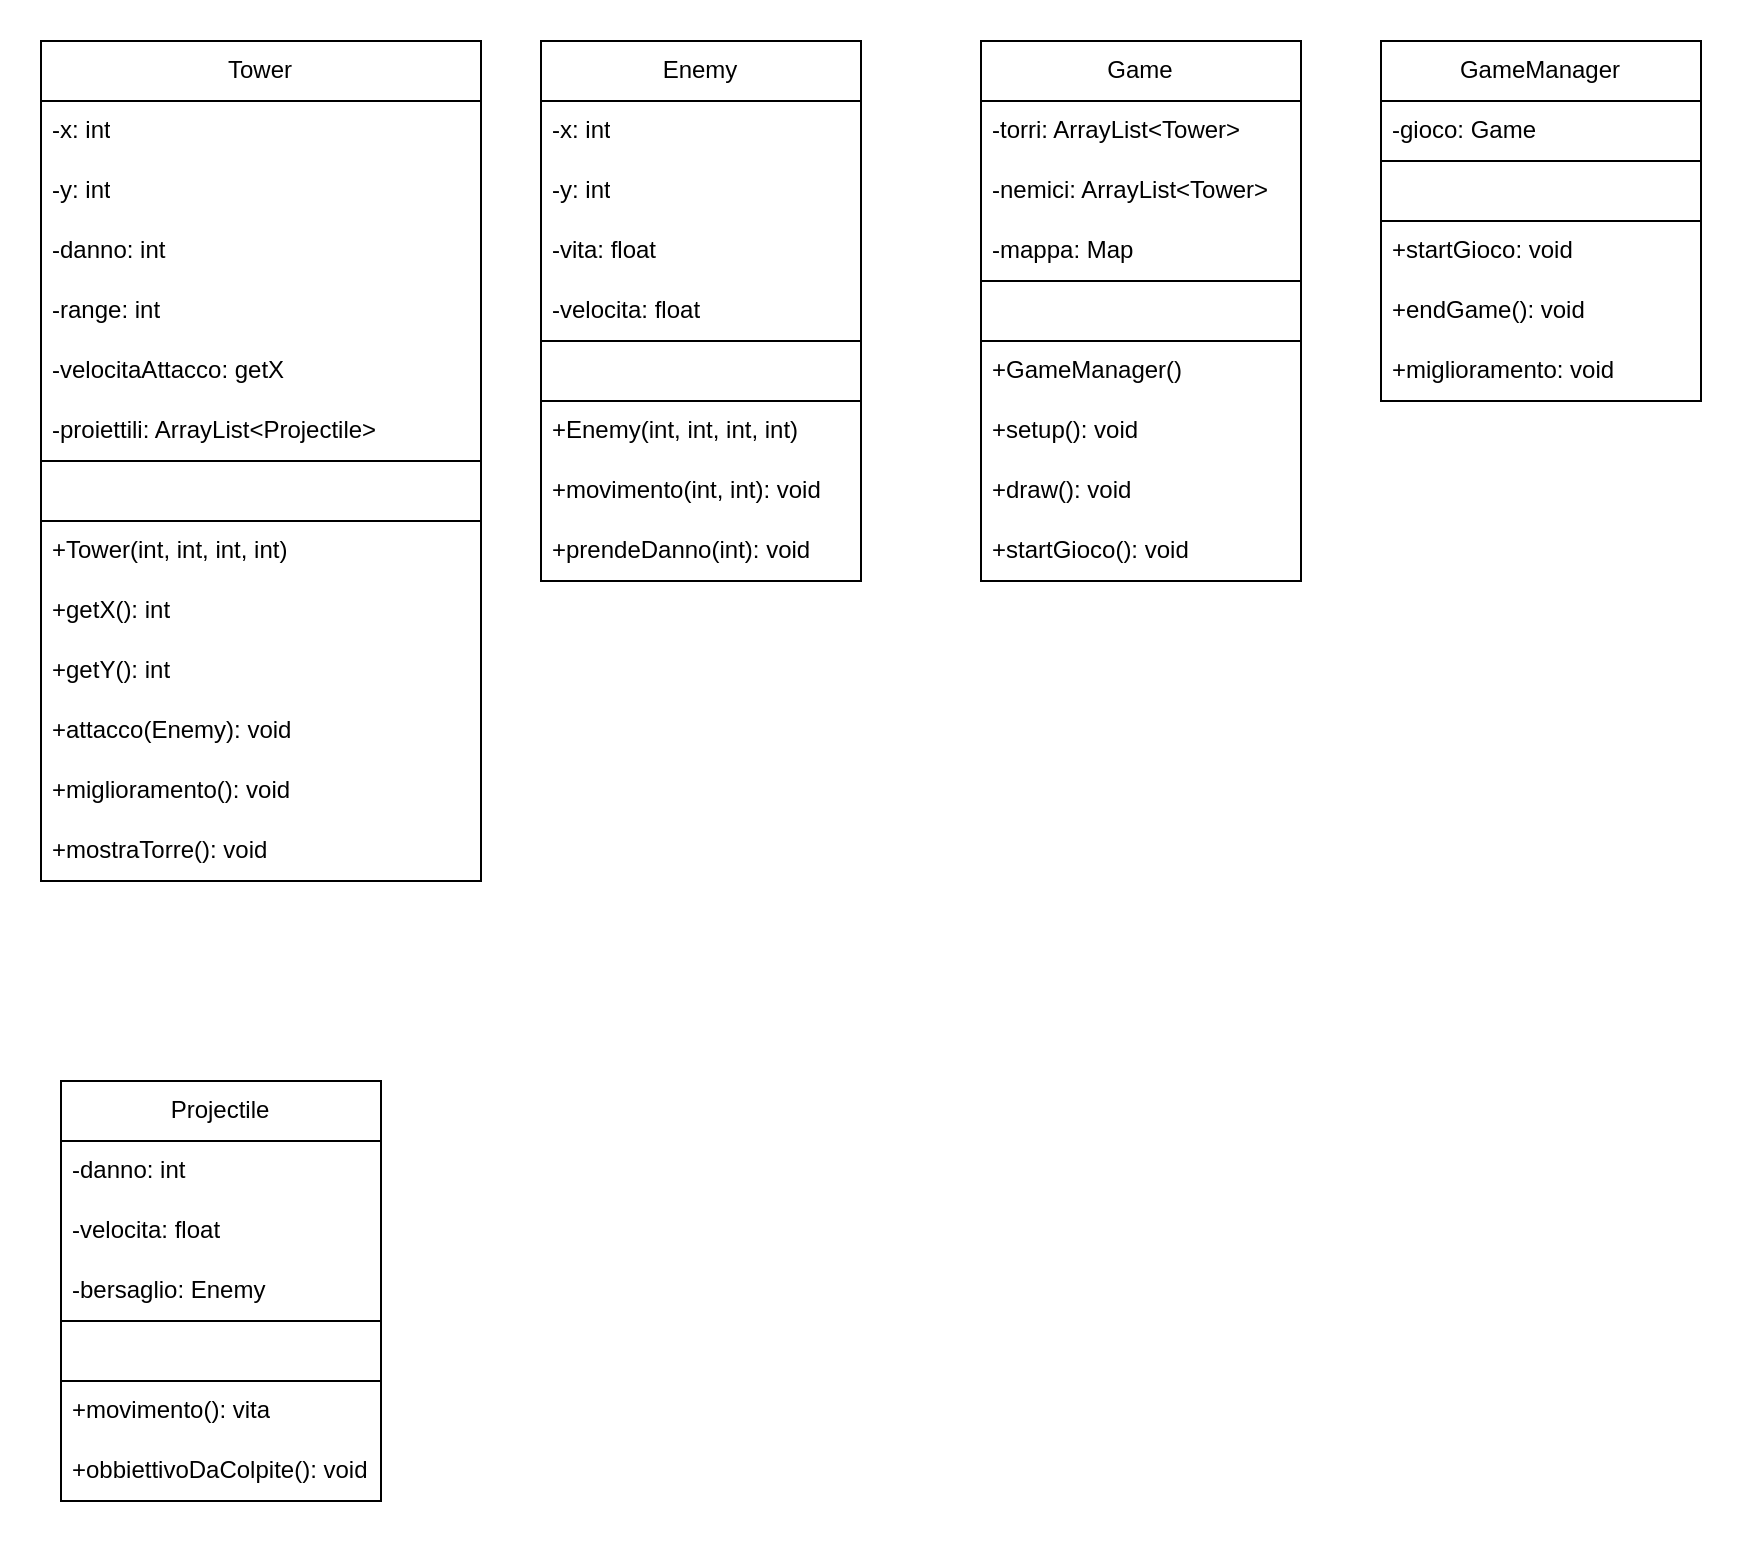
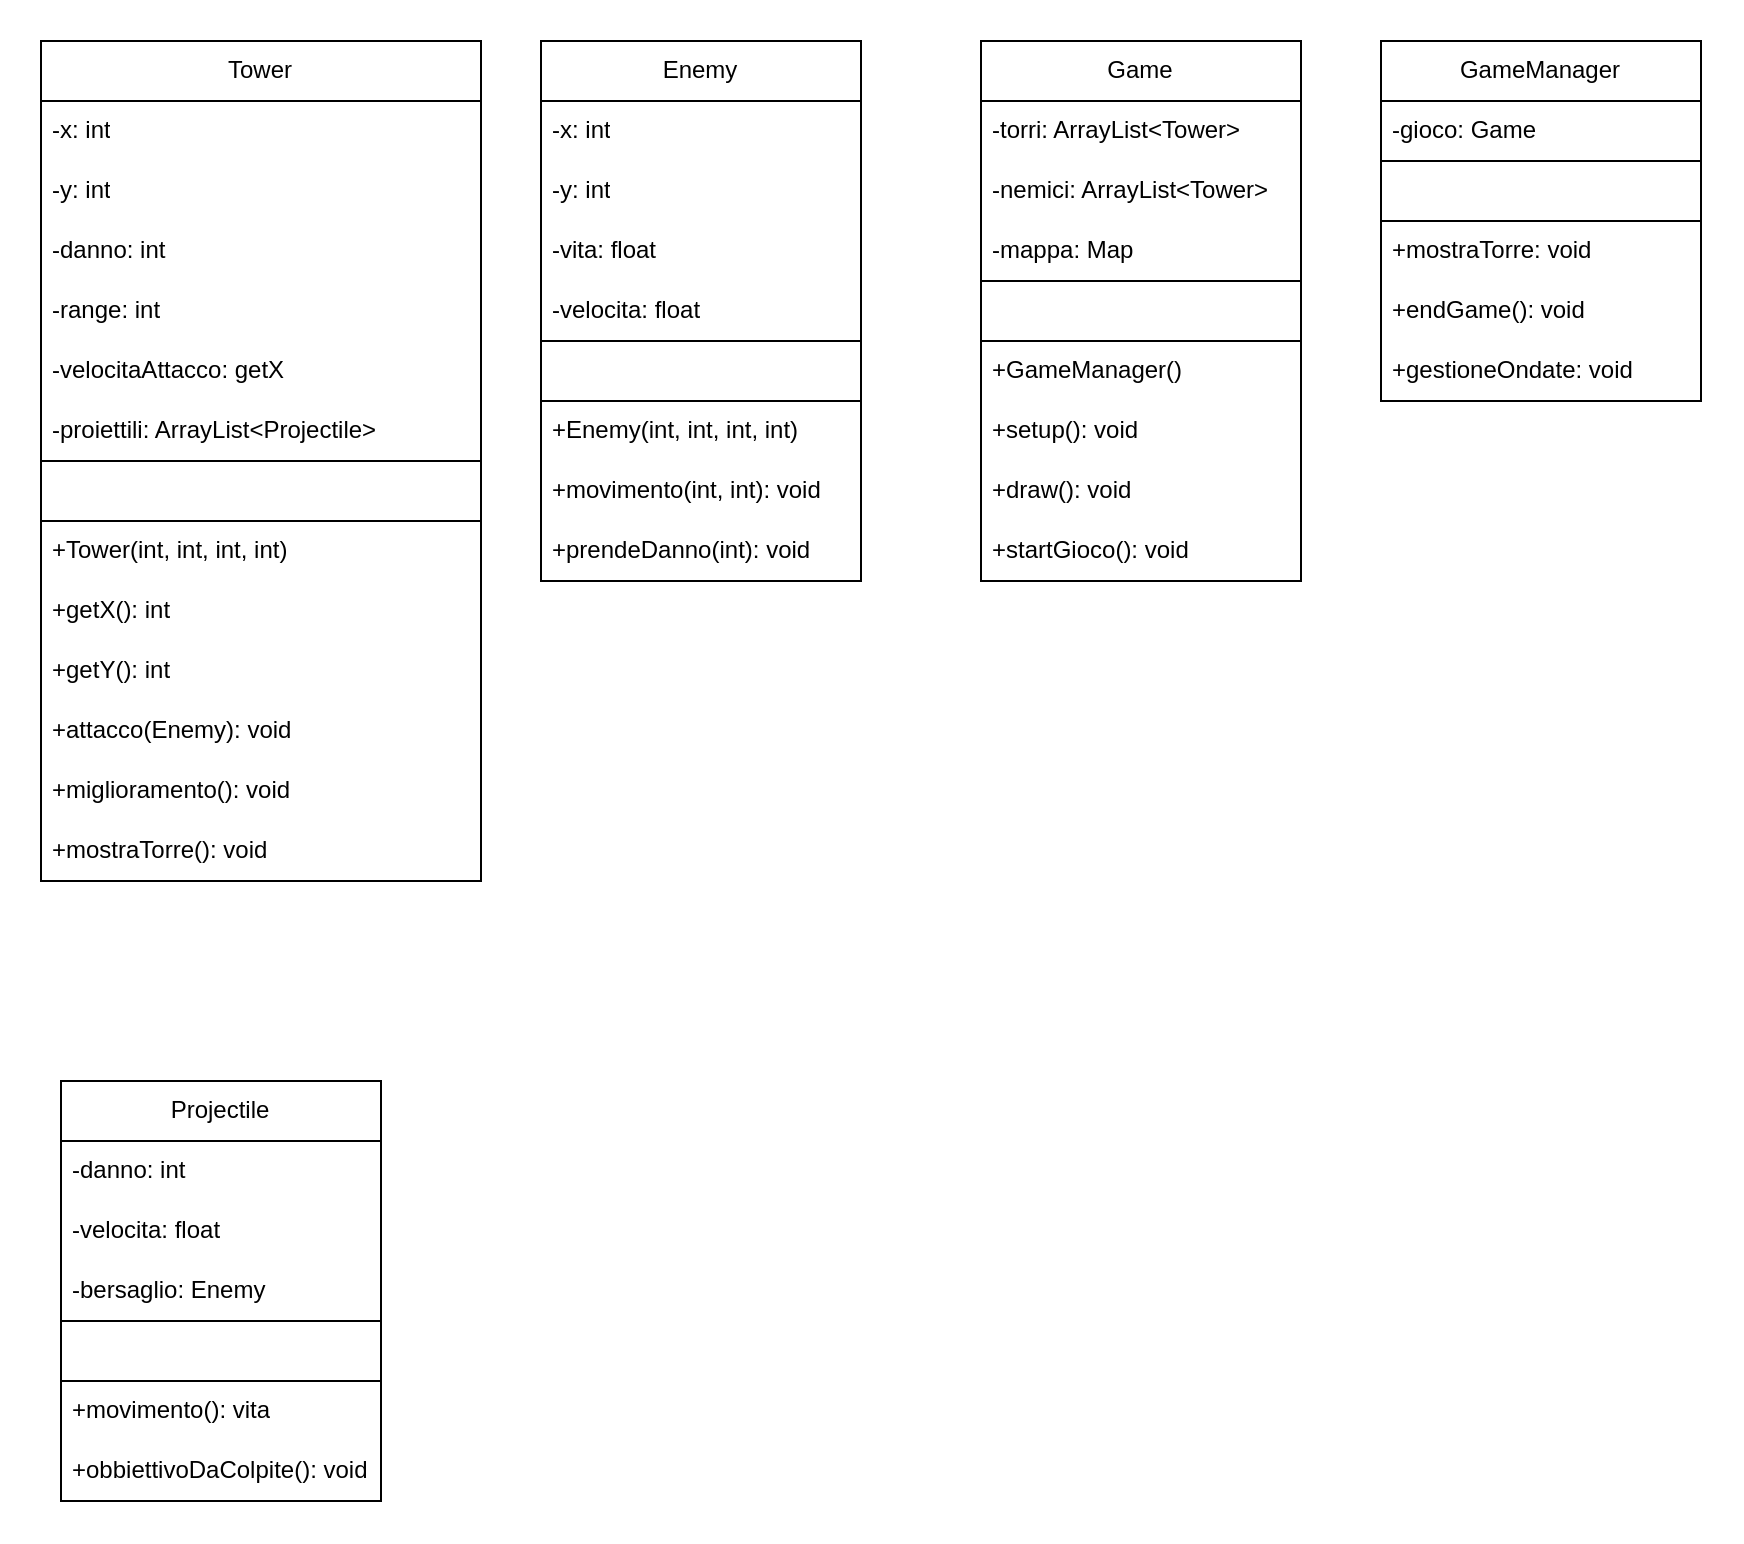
  <mxCell id="0" />
  <mxCell id="1" parent="0" />
  <mxCell id="2" value="Tower" style="swimlane;fontStyle=0;childLayout=stackLayout;horizontal=1;startSize=30;horizontalStack=0;resizeParent=1;resizeParentMax=0;resizeLast=0;collapsible=1;marginBottom=0;whiteSpace=wrap;html=1;" parent="1" vertex="1"><mxGeometry x="20" y="20" width="220" height="420" as="geometry" /></mxCell>
  <mxCell id="3" value="-x: int" style="text;strokeColor=none;fillColor=none;align=left;verticalAlign=middle;spacingLeft=4;spacingRight=4;overflow=hidden;points=[[0,0.5],[1,0.5]];portConstraint=eastwest;rotatable=0;whiteSpace=wrap;html=1;" parent="2" vertex="1"><mxGeometry y="30" width="220" height="30" as="geometry" /></mxCell>
  <mxCell id="4" value="-y: int" style="text;strokeColor=none;fillColor=none;align=left;verticalAlign=middle;spacingLeft=4;spacingRight=4;overflow=hidden;points=[[0,0.5],[1,0.5]];portConstraint=eastwest;rotatable=0;whiteSpace=wrap;html=1;" parent="2" vertex="1"><mxGeometry y="60" width="220" height="30" as="geometry" /></mxCell>
  <mxCell id="5" value="-danno: int" style="text;strokeColor=none;fillColor=none;align=left;verticalAlign=middle;spacingLeft=4;spacingRight=4;overflow=hidden;points=[[0,0.5],[1,0.5]];portConstraint=eastwest;rotatable=0;whiteSpace=wrap;html=1;" parent="2" vertex="1"><mxGeometry y="90" width="220" height="30" as="geometry" /></mxCell>
  <mxCell id="6" value="-range: int" style="text;strokeColor=none;fillColor=none;align=left;verticalAlign=middle;spacingLeft=4;spacingRight=4;overflow=hidden;points=[[0,0.5],[1,0.5]];portConstraint=eastwest;rotatable=0;whiteSpace=wrap;html=1;" parent="2" vertex="1"><mxGeometry y="120" width="220" height="30" as="geometry" /></mxCell>
  <mxCell id="7" value="-velocitaAttacco: getX" style="text;strokeColor=none;fillColor=none;align=left;verticalAlign=middle;spacingLeft=4;spacingRight=4;overflow=hidden;points=[[0,0.5],[1,0.5]];portConstraint=eastwest;rotatable=0;whiteSpace=wrap;html=1;" parent="2" vertex="1"><mxGeometry y="150" width="220" height="30" as="geometry" /></mxCell>
  <mxCell id="8" value="-proiettili: ArrayList&amp;lt;Projectile&amp;gt;" style="text;strokeColor=none;fillColor=none;align=left;verticalAlign=middle;spacingLeft=4;spacingRight=4;overflow=hidden;points=[[0,0.5],[1,0.5]];portConstraint=eastwest;rotatable=0;whiteSpace=wrap;html=1;" vertex="1" parent="2"><mxGeometry y="180" width="220" height="30" as="geometry" /></mxCell>
  <mxCell id="9" value="" style="swimlane;fontStyle=0;childLayout=stackLayout;horizontal=1;startSize=30;horizontalStack=0;resizeParent=1;resizeParentMax=0;resizeLast=0;collapsible=1;marginBottom=0;whiteSpace=wrap;html=1;" parent="2" vertex="1"><mxGeometry y="210" width="220" height="210" as="geometry" /></mxCell>
  <mxCell id="10" value="+Tower(int, int, int, int)" style="text;strokeColor=none;fillColor=none;align=left;verticalAlign=middle;spacingLeft=4;spacingRight=4;overflow=hidden;points=[[0,0.5],[1,0.5]];portConstraint=eastwest;rotatable=0;whiteSpace=wrap;html=1;" parent="9" vertex="1"><mxGeometry y="30" width="220" height="30" as="geometry" /></mxCell>
  <mxCell id="11" value="+getX(): int" style="text;strokeColor=none;fillColor=none;align=left;verticalAlign=middle;spacingLeft=4;spacingRight=4;overflow=hidden;points=[[0,0.5],[1,0.5]];portConstraint=eastwest;rotatable=0;whiteSpace=wrap;html=1;" vertex="1" parent="9"><mxGeometry y="60" width="220" height="30" as="geometry" /></mxCell>
  <mxCell id="12" value="+getY(): int" style="text;strokeColor=none;fillColor=none;align=left;verticalAlign=middle;spacingLeft=4;spacingRight=4;overflow=hidden;points=[[0,0.5],[1,0.5]];portConstraint=eastwest;rotatable=0;whiteSpace=wrap;html=1;" vertex="1" parent="9"><mxGeometry y="90" width="220" height="30" as="geometry" /></mxCell>
  <mxCell id="13" value="+attacco(Enemy): void" style="text;strokeColor=none;fillColor=none;align=left;verticalAlign=middle;spacingLeft=4;spacingRight=4;overflow=hidden;points=[[0,0.5],[1,0.5]];portConstraint=eastwest;rotatable=0;whiteSpace=wrap;html=1;" parent="9" vertex="1"><mxGeometry y="120" width="220" height="30" as="geometry" /></mxCell>
  <mxCell id="14" value="+miglioramento(): void" style="text;strokeColor=none;fillColor=none;align=left;verticalAlign=middle;spacingLeft=4;spacingRight=4;overflow=hidden;points=[[0,0.5],[1,0.5]];portConstraint=eastwest;rotatable=0;whiteSpace=wrap;html=1;" vertex="1" parent="9"><mxGeometry y="150" width="220" height="30" as="geometry" /></mxCell>
  <mxCell id="15" value="+mostraTorre(): void" style="text;strokeColor=none;fillColor=none;align=left;verticalAlign=middle;spacingLeft=4;spacingRight=4;overflow=hidden;points=[[0,0.5],[1,0.5]];portConstraint=eastwest;rotatable=0;whiteSpace=wrap;html=1;" vertex="1" parent="9"><mxGeometry y="180" width="220" height="30" as="geometry" /></mxCell>
  <mxCell id="16" value="Enemy" style="swimlane;fontStyle=0;childLayout=stackLayout;horizontal=1;startSize=30;horizontalStack=0;resizeParent=1;resizeParentMax=0;resizeLast=0;collapsible=1;marginBottom=0;whiteSpace=wrap;html=1;" parent="1" vertex="1"><mxGeometry x="270" y="20" width="160" height="270" as="geometry" /></mxCell>
  <mxCell id="17" value="-x: int" style="text;strokeColor=none;fillColor=none;align=left;verticalAlign=middle;spacingLeft=4;spacingRight=4;overflow=hidden;points=[[0,0.5],[1,0.5]];portConstraint=eastwest;rotatable=0;whiteSpace=wrap;html=1;" parent="16" vertex="1"><mxGeometry y="30" width="160" height="30" as="geometry" /></mxCell>
  <mxCell id="18" value="-y: int" style="text;strokeColor=none;fillColor=none;align=left;verticalAlign=middle;spacingLeft=4;spacingRight=4;overflow=hidden;points=[[0,0.5],[1,0.5]];portConstraint=eastwest;rotatable=0;whiteSpace=wrap;html=1;" parent="16" vertex="1"><mxGeometry y="60" width="160" height="30" as="geometry" /></mxCell>
  <mxCell id="19" value="-vita: float" style="text;strokeColor=none;fillColor=none;align=left;verticalAlign=middle;spacingLeft=4;spacingRight=4;overflow=hidden;points=[[0,0.5],[1,0.5]];portConstraint=eastwest;rotatable=0;whiteSpace=wrap;html=1;" parent="16" vertex="1"><mxGeometry y="90" width="160" height="30" as="geometry" /></mxCell>
  <mxCell id="20" value="-velocita: float" style="text;strokeColor=none;fillColor=none;align=left;verticalAlign=middle;spacingLeft=4;spacingRight=4;overflow=hidden;points=[[0,0.5],[1,0.5]];portConstraint=eastwest;rotatable=0;whiteSpace=wrap;html=1;" parent="16" vertex="1"><mxGeometry y="120" width="160" height="30" as="geometry" /></mxCell>
  <mxCell id="21" value="" style="swimlane;fontStyle=0;childLayout=stackLayout;horizontal=1;startSize=30;horizontalStack=0;resizeParent=1;resizeParentMax=0;resizeLast=0;collapsible=1;marginBottom=0;whiteSpace=wrap;html=1;" parent="16" vertex="1"><mxGeometry y="150" width="160" height="120" as="geometry" /></mxCell>
  <mxCell id="22" value="+Enemy(int, int, int, int)" style="text;strokeColor=none;fillColor=none;align=left;verticalAlign=middle;spacingLeft=4;spacingRight=4;overflow=hidden;points=[[0,0.5],[1,0.5]];portConstraint=eastwest;rotatable=0;whiteSpace=wrap;html=1;" parent="21" vertex="1"><mxGeometry y="30" width="160" height="30" as="geometry" /></mxCell>
  <mxCell id="23" value="+movimento(int, int): void" style="text;strokeColor=none;fillColor=none;align=left;verticalAlign=middle;spacingLeft=4;spacingRight=4;overflow=hidden;points=[[0,0.5],[1,0.5]];portConstraint=eastwest;rotatable=0;whiteSpace=wrap;html=1;" parent="21" vertex="1"><mxGeometry y="60" width="160" height="30" as="geometry" /></mxCell>
  <mxCell id="24" value="+prendeDanno(int): void" style="text;strokeColor=none;fillColor=none;align=left;verticalAlign=middle;spacingLeft=4;spacingRight=4;overflow=hidden;points=[[0,0.5],[1,0.5]];portConstraint=eastwest;rotatable=0;whiteSpace=wrap;html=1;" parent="21" vertex="1"><mxGeometry y="90" width="160" height="30" as="geometry" /></mxCell>
  <mxCell id="25" value="Game" style="swimlane;fontStyle=0;childLayout=stackLayout;horizontal=1;startSize=30;horizontalStack=0;resizeParent=1;resizeParentMax=0;resizeLast=0;collapsible=1;marginBottom=0;whiteSpace=wrap;html=1;" parent="1" vertex="1"><mxGeometry x="490" y="20" width="160" height="270" as="geometry" /></mxCell>
  <mxCell id="26" value="-torri: ArrayList&amp;lt;Tower&amp;gt;" style="text;strokeColor=none;fillColor=none;align=left;verticalAlign=middle;spacingLeft=4;spacingRight=4;overflow=hidden;points=[[0,0.5],[1,0.5]];portConstraint=eastwest;rotatable=0;whiteSpace=wrap;html=1;" parent="25" vertex="1"><mxGeometry y="30" width="160" height="30" as="geometry" /></mxCell>
  <mxCell id="27" value="-nemici: ArrayList&amp;lt;Tower&amp;gt;" style="text;strokeColor=none;fillColor=none;align=left;verticalAlign=middle;spacingLeft=4;spacingRight=4;overflow=hidden;points=[[0,0.5],[1,0.5]];portConstraint=eastwest;rotatable=0;whiteSpace=wrap;html=1;" parent="25" vertex="1"><mxGeometry y="60" width="160" height="30" as="geometry" /></mxCell>
  <mxCell id="28" value="-mappa: Map" style="text;strokeColor=none;fillColor=none;align=left;verticalAlign=middle;spacingLeft=4;spacingRight=4;overflow=hidden;points=[[0,0.5],[1,0.5]];portConstraint=eastwest;rotatable=0;whiteSpace=wrap;html=1;" parent="25" vertex="1"><mxGeometry y="90" width="160" height="30" as="geometry" /></mxCell>
  <mxCell id="29" value="" style="swimlane;fontStyle=0;childLayout=stackLayout;horizontal=1;startSize=30;horizontalStack=0;resizeParent=1;resizeParentMax=0;resizeLast=0;collapsible=1;marginBottom=0;whiteSpace=wrap;html=1;" parent="25" vertex="1"><mxGeometry y="120" width="160" height="150" as="geometry" /></mxCell>
  <mxCell id="30" value="+GameManager()" style="text;strokeColor=none;fillColor=none;align=left;verticalAlign=middle;spacingLeft=4;spacingRight=4;overflow=hidden;points=[[0,0.5],[1,0.5]];portConstraint=eastwest;rotatable=0;whiteSpace=wrap;html=1;" parent="29" vertex="1"><mxGeometry y="30" width="160" height="30" as="geometry" /></mxCell>
  <mxCell id="31" value="+setup(): void" style="text;strokeColor=none;fillColor=none;align=left;verticalAlign=middle;spacingLeft=4;spacingRight=4;overflow=hidden;points=[[0,0.5],[1,0.5]];portConstraint=eastwest;rotatable=0;whiteSpace=wrap;html=1;" parent="29" vertex="1"><mxGeometry y="60" width="160" height="30" as="geometry" /></mxCell>
  <mxCell id="32" value="+draw(): void" style="text;strokeColor=none;fillColor=none;align=left;verticalAlign=middle;spacingLeft=4;spacingRight=4;overflow=hidden;points=[[0,0.5],[1,0.5]];portConstraint=eastwest;rotatable=0;whiteSpace=wrap;html=1;" parent="29" vertex="1"><mxGeometry y="90" width="160" height="30" as="geometry" /></mxCell>
  <mxCell id="33" value="+startGioco(): void" style="text;strokeColor=none;fillColor=none;align=left;verticalAlign=middle;spacingLeft=4;spacingRight=4;overflow=hidden;points=[[0,0.5],[1,0.5]];portConstraint=eastwest;rotatable=0;whiteSpace=wrap;html=1;" parent="29" vertex="1"><mxGeometry y="120" width="160" height="30" as="geometry" /></mxCell>
  <mxCell id="34" value="Projectile" style="swimlane;fontStyle=0;childLayout=stackLayout;horizontal=1;startSize=30;horizontalStack=0;resizeParent=1;resizeParentMax=0;resizeLast=0;collapsible=1;marginBottom=0;whiteSpace=wrap;html=1;" parent="1" vertex="1"><mxGeometry x="30" y="540" width="160" height="210" as="geometry" /></mxCell>
  <mxCell id="35" value="-danno: int" style="text;strokeColor=none;fillColor=none;align=left;verticalAlign=middle;spacingLeft=4;spacingRight=4;overflow=hidden;points=[[0,0.5],[1,0.5]];portConstraint=eastwest;rotatable=0;whiteSpace=wrap;html=1;" parent="34" vertex="1"><mxGeometry y="30" width="160" height="30" as="geometry" /></mxCell>
  <mxCell id="36" value="-velocita: float" style="text;strokeColor=none;fillColor=none;align=left;verticalAlign=middle;spacingLeft=4;spacingRight=4;overflow=hidden;points=[[0,0.5],[1,0.5]];portConstraint=eastwest;rotatable=0;whiteSpace=wrap;html=1;" parent="34" vertex="1"><mxGeometry y="60" width="160" height="30" as="geometry" /></mxCell>
  <mxCell id="37" value="-bersaglio: Enemy" style="text;strokeColor=none;fillColor=none;align=left;verticalAlign=middle;spacingLeft=4;spacingRight=4;overflow=hidden;points=[[0,0.5],[1,0.5]];portConstraint=eastwest;rotatable=0;whiteSpace=wrap;html=1;" parent="34" vertex="1"><mxGeometry y="90" width="160" height="30" as="geometry" /></mxCell>
  <mxCell id="38" value="" style="swimlane;fontStyle=0;childLayout=stackLayout;horizontal=1;startSize=30;horizontalStack=0;resizeParent=1;resizeParentMax=0;resizeLast=0;collapsible=1;marginBottom=0;whiteSpace=wrap;html=1;" parent="34" vertex="1"><mxGeometry y="120" width="160" height="90" as="geometry" /></mxCell>
  <mxCell id="39" value="+movimento(): vita" style="text;strokeColor=none;fillColor=none;align=left;verticalAlign=middle;spacingLeft=4;spacingRight=4;overflow=hidden;points=[[0,0.5],[1,0.5]];portConstraint=eastwest;rotatable=0;whiteSpace=wrap;html=1;" parent="38" vertex="1"><mxGeometry y="30" width="160" height="30" as="geometry" /></mxCell>
  <mxCell id="40" value="+obbiettivoDaColpite(): void" style="text;strokeColor=none;fillColor=none;align=left;verticalAlign=middle;spacingLeft=4;spacingRight=4;overflow=hidden;points=[[0,0.5],[1,0.5]];portConstraint=eastwest;rotatable=0;whiteSpace=wrap;html=1;" parent="38" vertex="1"><mxGeometry y="60" width="160" height="30" as="geometry" /></mxCell>
  <mxCell id="41" value="GameManager" style="swimlane;fontStyle=0;childLayout=stackLayout;horizontal=1;startSize=30;horizontalStack=0;resizeParent=1;resizeParentMax=0;resizeLast=0;collapsible=1;marginBottom=0;whiteSpace=wrap;html=1;" parent="1" vertex="1"><mxGeometry x="690" y="20" width="160" height="180" as="geometry" /></mxCell>
  <mxCell id="42" value="-gioco: Game" style="text;strokeColor=none;fillColor=none;align=left;verticalAlign=middle;spacingLeft=4;spacingRight=4;overflow=hidden;points=[[0,0.5],[1,0.5]];portConstraint=eastwest;rotatable=0;whiteSpace=wrap;html=1;" parent="41" vertex="1"><mxGeometry y="30" width="160" height="30" as="geometry" /></mxCell>
  <mxCell id="43" value="" style="swimlane;fontStyle=0;childLayout=stackLayout;horizontal=1;startSize=30;horizontalStack=0;resizeParent=1;resizeParentMax=0;resizeLast=0;collapsible=1;marginBottom=0;whiteSpace=wrap;html=1;" parent="41" vertex="1"><mxGeometry y="60" width="160" height="120" as="geometry" /></mxCell>
- <mxCell id="44" value="+startGioco: void" style="text;strokeColor=none;fillColor=none;align=left;verticalAlign=middle;spacingLeft=4;spacingRight=4;overflow=hidden;points=[[0,0.5],[1,0.5]];portConstraint=eastwest;rotatable=0;whiteSpace=wrap;html=1;" parent="43" vertex="1"><mxGeometry y="30" width="160" height="30" as="geometry" /></mxCell>
+ <mxCell id="44" value="+mostraTorre: void" style="text;strokeColor=none;fillColor=none;align=left;verticalAlign=middle;spacingLeft=4;spacingRight=4;overflow=hidden;points=[[0,0.5],[1,0.5]];portConstraint=eastwest;rotatable=0;whiteSpace=wrap;html=1;" parent="43" vertex="1"><mxGeometry y="30" width="160" height="30" as="geometry" /></mxCell>
  <mxCell id="45" value="+endGame(): void" style="text;strokeColor=none;fillColor=none;align=left;verticalAlign=middle;spacingLeft=4;spacingRight=4;overflow=hidden;points=[[0,0.5],[1,0.5]];portConstraint=eastwest;rotatable=0;whiteSpace=wrap;html=1;" parent="43" vertex="1"><mxGeometry y="60" width="160" height="30" as="geometry" /></mxCell>
- <mxCell id="46" value="+miglioramento: void" style="text;strokeColor=none;fillColor=none;align=left;verticalAlign=middle;spacingLeft=4;spacingRight=4;overflow=hidden;points=[[0,0.5],[1,0.5]];portConstraint=eastwest;rotatable=0;whiteSpace=wrap;html=1;" parent="43" vertex="1"><mxGeometry y="90" width="160" height="30" as="geometry" /></mxCell>
+ <mxCell id="46" value="+gestioneOndate: void" style="text;strokeColor=none;fillColor=none;align=left;verticalAlign=middle;spacingLeft=4;spacingRight=4;overflow=hidden;points=[[0,0.5],[1,0.5]];portConstraint=eastwest;rotatable=0;whiteSpace=wrap;html=1;" parent="43" vertex="1"><mxGeometry y="90" width="160" height="30" as="geometry" /></mxCell>
